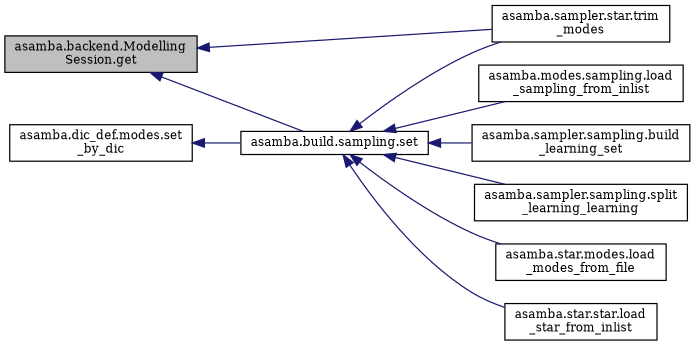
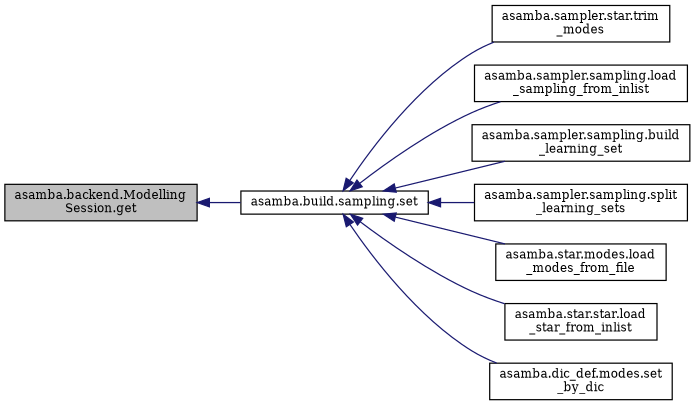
  digraph {
    fontname="DejaVu Serif"
    rankdir=LR
    node [color=black fillcolor=white fontname="DejaVu Serif" fontsize=10 shape=record style=filled]
    edge [color=midnightblue dir=back fontname="DejaVu Serif" fontsize=10 labelfontname=Helvetica labelfontsize=10 style=solid]
    n1 [fillcolor=grey75 fontcolor=black height=0.2 label="asamba.backend.Modelling\lSession.get" width=0.4]
    n2 [height=0.2 label="asamba.build.sampling.set" width=0.4]
    n3 [height=0.2 label="asamba.sampler.star.trim\l_modes" width=0.4]
-   n4 [height=0.2 label="asamba.modes.sampling.load\l_sampling_from_inlist" width=0.4]
+   n4 [height=0.2 label="asamba.sampler.sampling.load\l_sampling_from_inlist" width=0.4]
    n5 [height=0.2 label="asamba.sampler.sampling.build\l_learning_set" width=0.4]
-   n6 [height=0.2 label="asamba.sampler.sampling.split\l_learning_learning" width=0.4]
+   n6 [height=0.2 label="asamba.sampler.sampling.split\l_learning_sets" width=0.4]
    n7 [height=0.2 label="asamba.star.modes.load\l_modes_from_file" width=0.4]
    n8 [height=0.2 label="asamba.star.star.load\l_star_from_inlist" width=0.4]
    n9 [height=0.2 label="asamba.dic_def.modes.set\l_by_dic" width=0.4]
    n1 -> n2
-   n1 -> n3
    n2 -> n3
    n2 -> n4
    n2 -> n5
    n2 -> n6
    n2 -> n7
    n2 -> n8
-   n9 -> n2
+   n2 -> n9
  }
